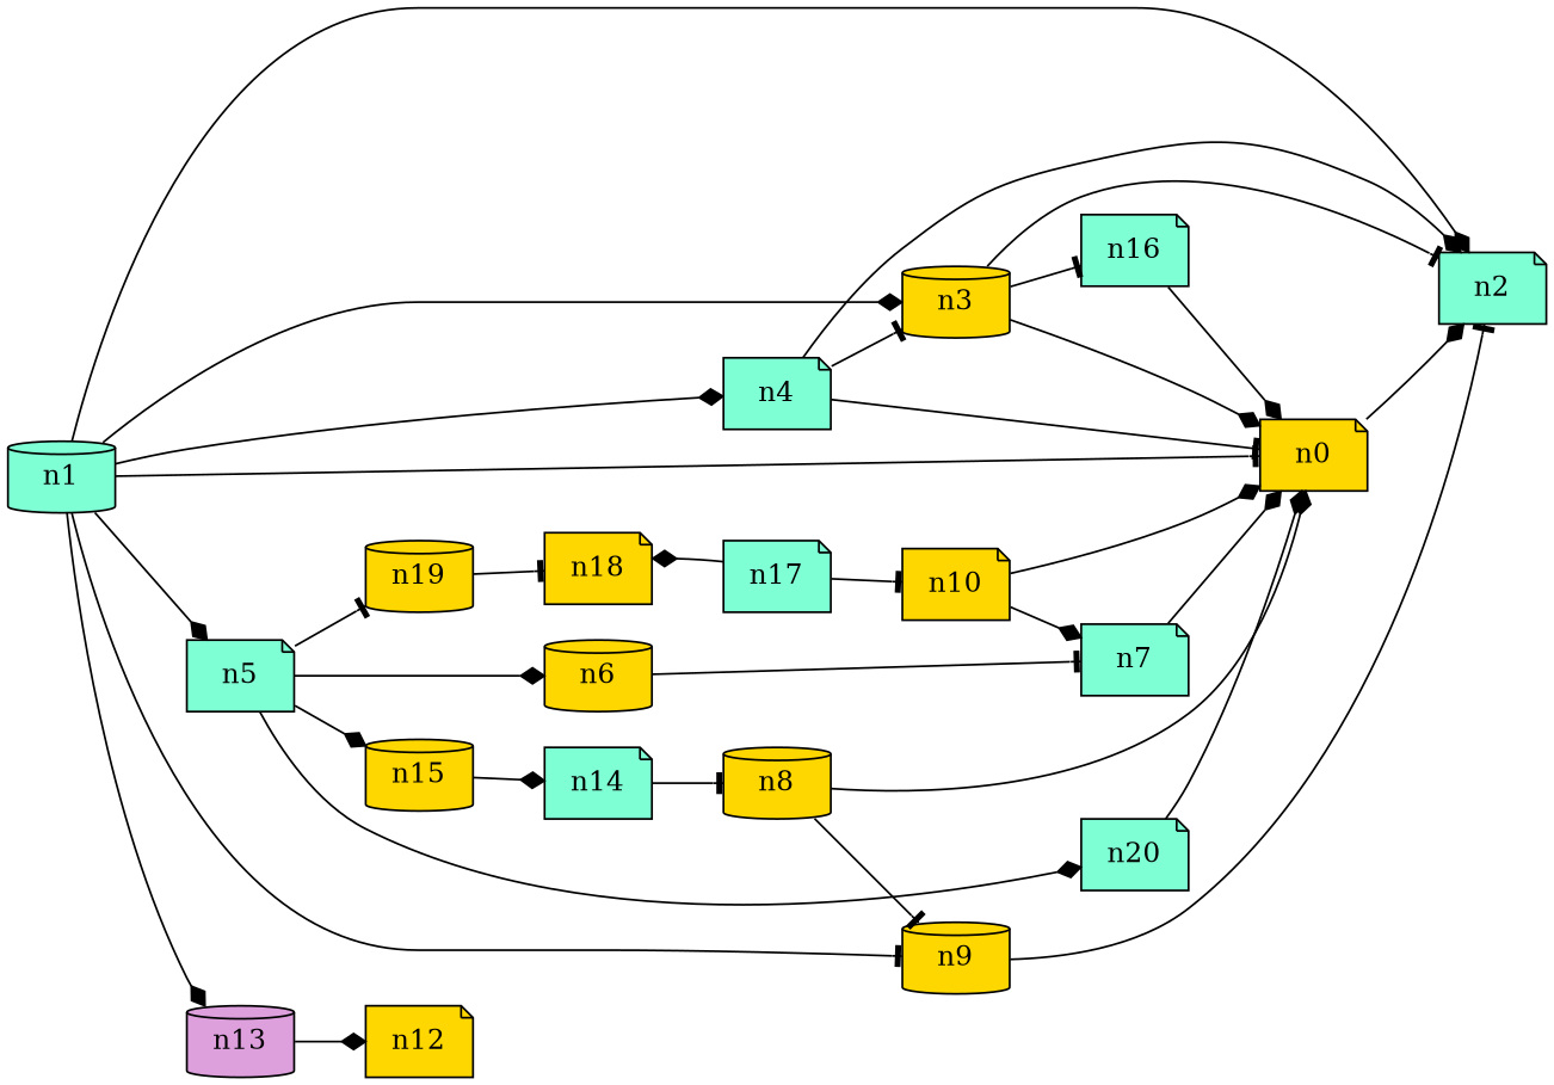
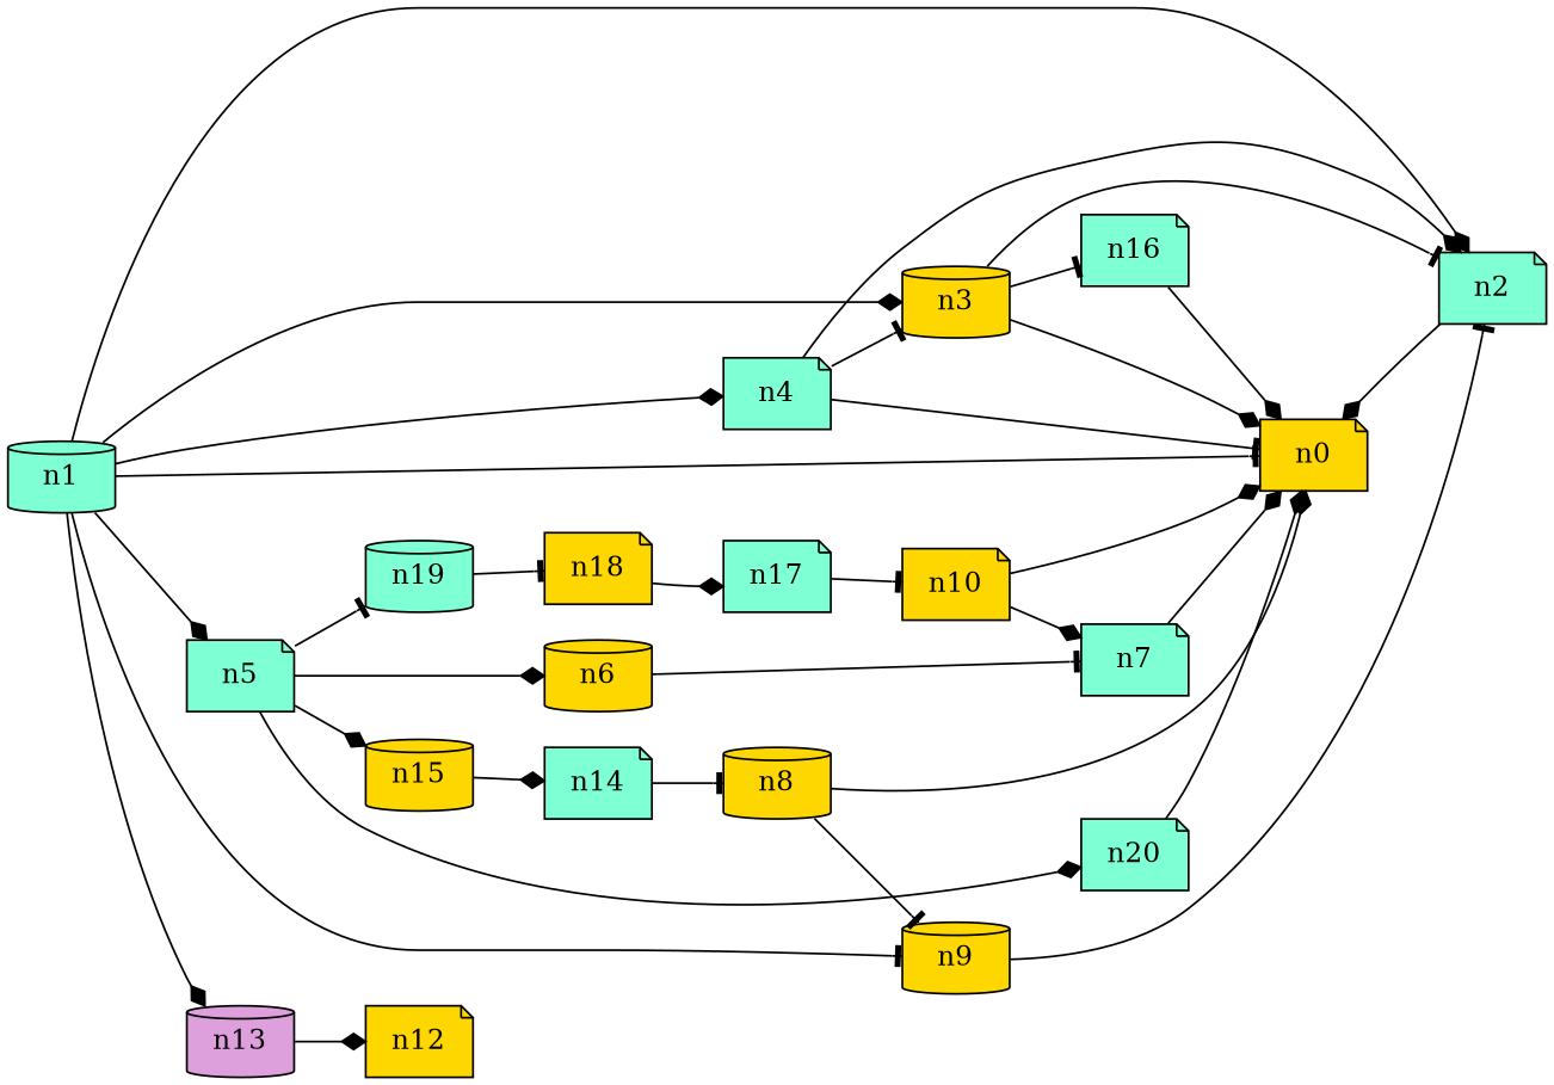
  digraph {
    rankdir=LR
    node [fillcolor=gold shape=note style=filled]
    edge [arrowhead=diamond]
    n1 [fillcolor=aquamarine shape=cylinder]
    n0
    n2 [fillcolor=aquamarine]
    n3 [shape=cylinder]
    n4 [fillcolor=aquamarine]
    n5 [fillcolor=aquamarine]
    n9 [shape=cylinder]
    n13 [fillcolor=plum shape=cylinder]
    n16 [fillcolor=aquamarine]
    n6 [shape=cylinder]
    n15 [shape=cylinder]
-   n19 [shape=cylinder]
+   n19 [fillcolor=aquamarine shape=cylinder]
    n20 [fillcolor=aquamarine]
    n12
    n7 [fillcolor=aquamarine]
    n14 [fillcolor=aquamarine]
    n18
    n8 [shape=cylinder]
    n17 [fillcolor=aquamarine]
    n10
    n1 -> n0 [arrowhead=tee]
    n1 -> n2
    n1 -> n3
    n1 -> n4
    n1 -> n5
    n1 -> n9 [arrowhead=tee]
    n1 -> n13
-   n0 -> n2
+   n2 -> n0
    n3 -> n0
    n3 -> n2 [arrowhead=tee]
    n3 -> n16 [arrowhead=tee]
    n4 -> n0 [arrowhead=tee]
    n4 -> n2
    n4 -> n3 [arrowhead=tee]
    n5 -> n6
    n5 -> n15
    n5 -> n19 [arrowhead=tee]
    n5 -> n20
    n9 -> n2 [arrowhead=tee]
    n13 -> n12
    n16 -> n0
    n6 -> n7 [arrowhead=tee]
    n15 -> n14
    n19 -> n18 [arrowhead=tee]
    n20 -> n0
    n7 -> n0
    n14 -> n8 [arrowhead=tee]
-   n17 -> n18
+   n18 -> n17
    n8 -> n0
    n8 -> n9 [arrowhead=tee]
    n17 -> n10 [arrowhead=tee]
    n10 -> n0
    n10 -> n7
  }
